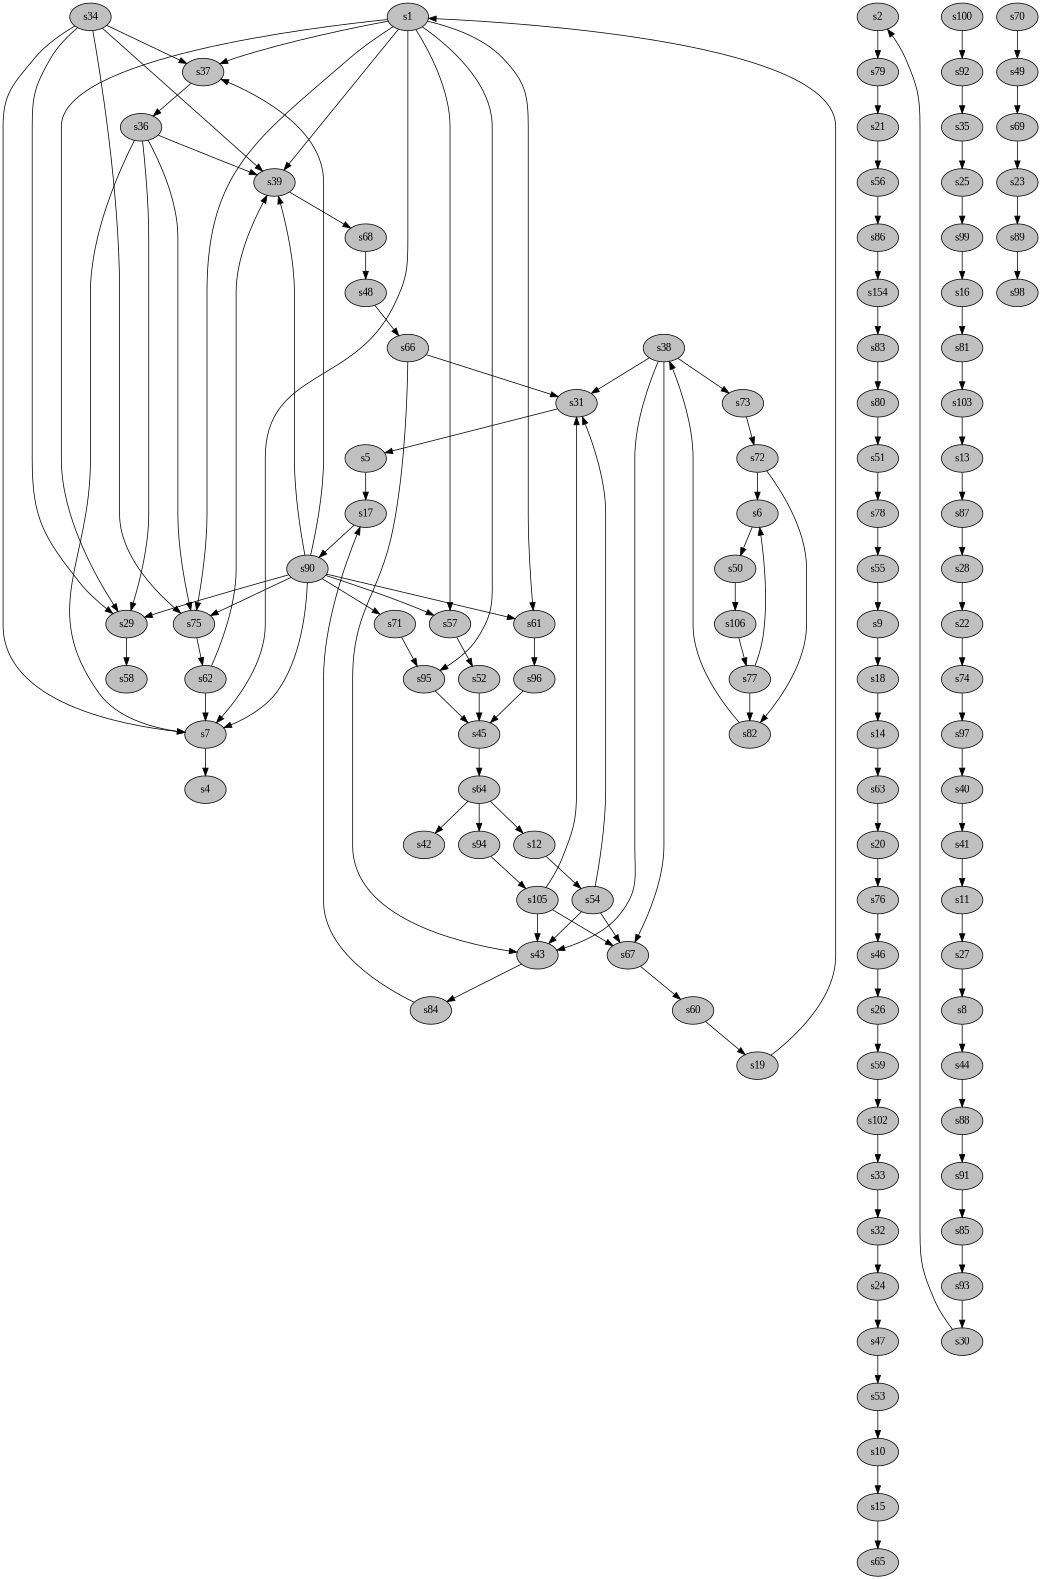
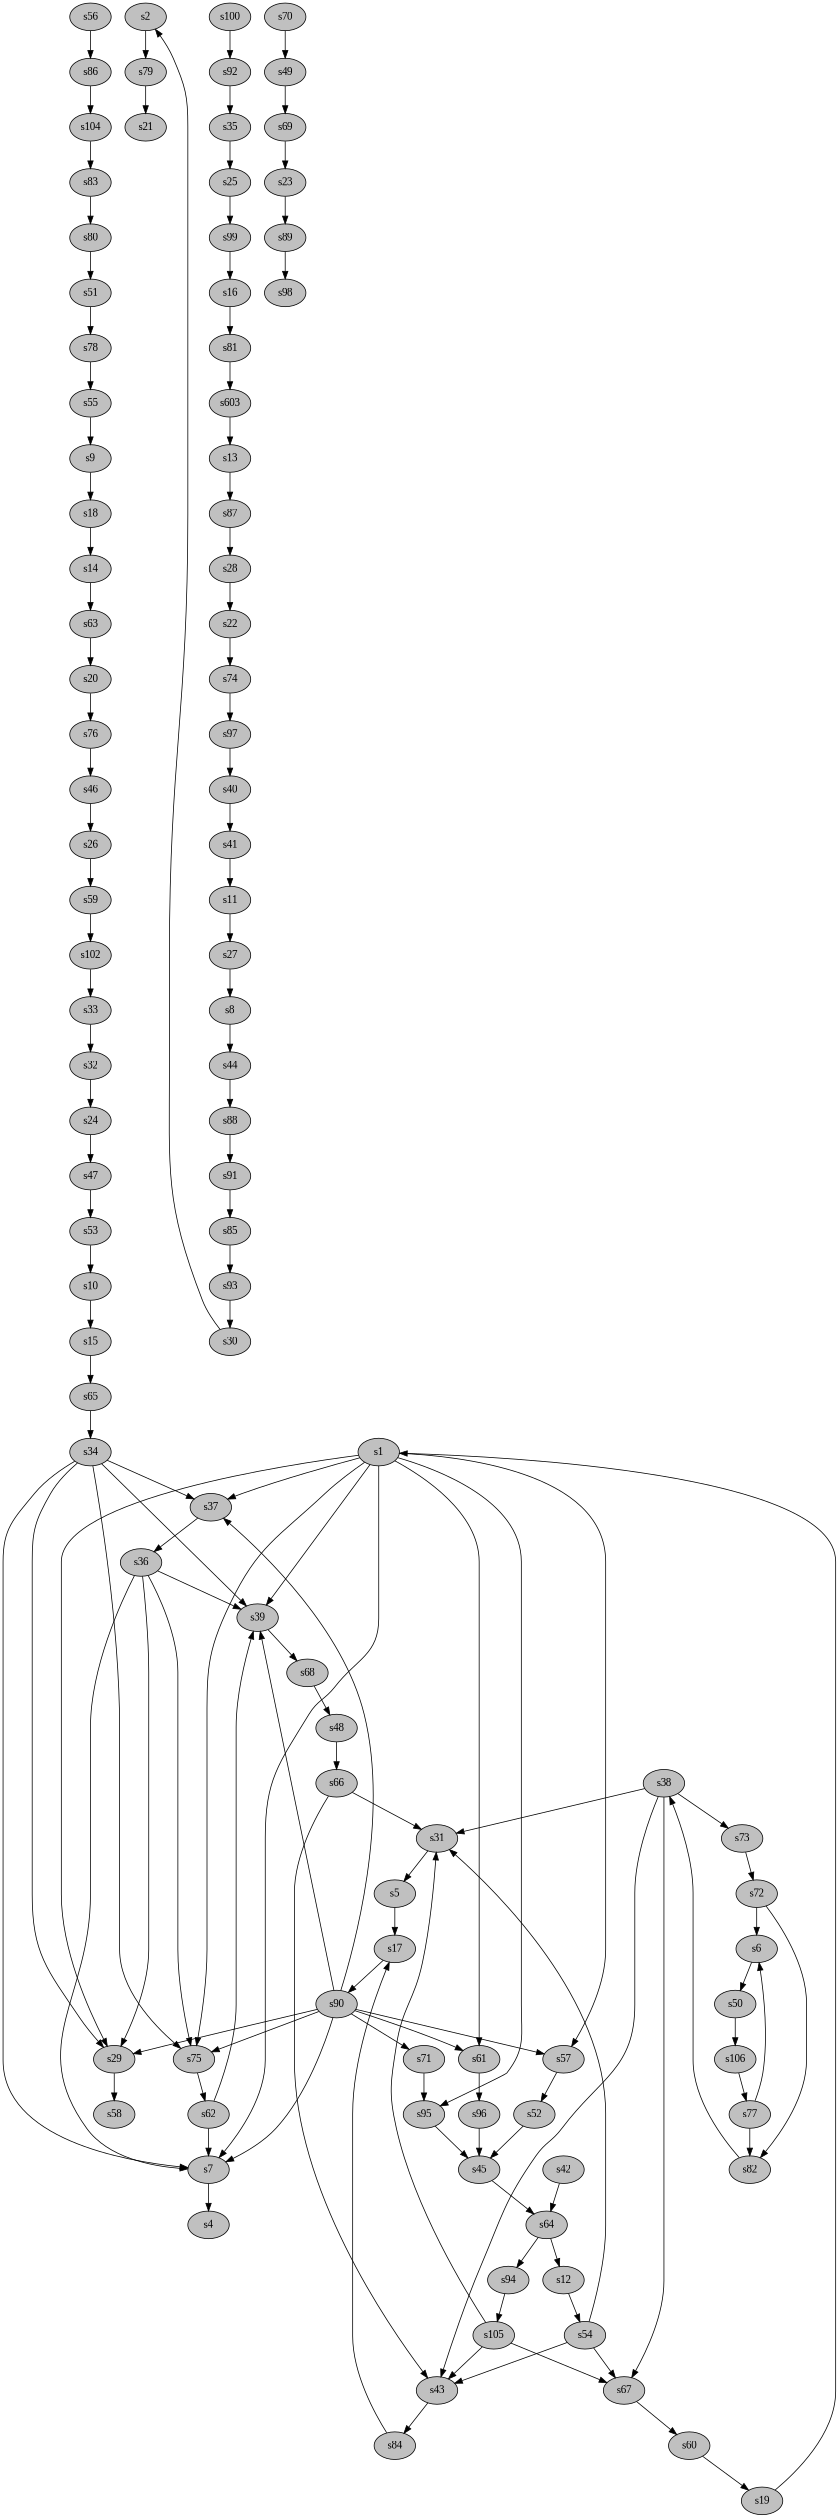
  digraph {
    fontname="Liberation Serif"
    rankdir=TB
    node [fillcolor=gray fontname="Liberation Serif" style=filled]
    edge [fontname="Liberation Serif"]
    s1
    s7
    s29
    s37
    s39
    s57
    s61
    s75
    s95
    s4
    s58
    s36
    s68
    s52
    s96
    s71
    s62
    s2
    s79
    s21
    s82
    s38
    s5
    s17
    s90
    s6
    s50
    s106
    s8
    s44
    s88
    s9
    s18
    s14
    s10
    s15
    s65
    s11
    s27
    s12
    s54
    s31
    s43
    s67
    s13
    s87
    s28
    s63
    s20
    s34
    s16
    s81
-   s103
+   s103 [label=s603]
    s19
    s76
    s46
    s56
    s86
    s22
    s74
    s97
    s23
    s89
    s98
    s24
    s47
    s53
    s25
    s99
    s26
    s59
    s102
    s30
    s32
    s33
    s35
    s73
    s84
    s60
    s72
    s48
    s40
    s41
    s91
    s45
    s64
    s42
    s94
    s66
    s49
    s69
    s77
    s51
    s78
    s55
-   s104 [label=s154]
+   s104
    s105
    s70
    s80
    s83
    s85
    s93
    s92
    s100
    s1 -> s7
    s1 -> s29
    s1 -> s37
    s1 -> s39
    s1 -> s57
    s1 -> s61
    s1 -> s75
    s1 -> s95
    s7 -> s4
    s29 -> s58
    s37 -> s36
    s39 -> s68
    s57 -> s52
    s61 -> s96
    s75 -> s62
    s95 -> s45
    s36 -> s7
    s36 -> s29
    s36 -> s39
    s36 -> s75
    s68 -> s48
    s52 -> s45
    s96 -> s45
    s71 -> s95
    s62 -> s7
    s62 -> s39
    s2 -> s79
    s79 -> s21
-   s21 -> s56
    s82 -> s38
    s38 -> s31
    s38 -> s43
    s38 -> s67
    s38 -> s73
    s5 -> s17
    s17 -> s90
    s90 -> s7
    s90 -> s29
    s90 -> s37
    s90 -> s39
    s90 -> s57
    s90 -> s61
    s90 -> s75
    s90 -> s71
    s6 -> s50
    s50 -> s106
    s106 -> s77
    s8 -> s44
    s44 -> s88
    s88 -> s91
    s9 -> s18
    s18 -> s14
    s14 -> s63
    s10 -> s15
    s15 -> s65
+   s65 -> s34
    s11 -> s27
    s27 -> s8
    s12 -> s54
    s54 -> s31
    s54 -> s43
    s54 -> s67
    s31 -> s5
    s43 -> s84
    s67 -> s60
    s13 -> s87
    s87 -> s28
    s28 -> s22
    s63 -> s20
    s20 -> s76
    s34 -> s7
    s34 -> s29
    s34 -> s37
    s34 -> s39
    s34 -> s75
    s16 -> s81
    s81 -> s103
    s103 -> s13
    s19 -> s1
    s76 -> s46
    s46 -> s26
    s56 -> s86
    s86 -> s104
    s22 -> s74
    s74 -> s97
    s97 -> s40
    s23 -> s89
    s89 -> s98
    s24 -> s47
    s47 -> s53
    s53 -> s10
    s25 -> s99
    s99 -> s16
    s26 -> s59
    s59 -> s102
    s102 -> s33
    s30 -> s2 [constraint=false]
    s32 -> s24
    s33 -> s32
    s35 -> s25
    s73 -> s72
    s84 -> s17
    s60 -> s19
    s72 -> s82
    s72 -> s6
    s48 -> s66
    s40 -> s41
    s41 -> s11
    s91 -> s85
    s45 -> s64
    s64 -> s12
-   s64 -> s42
+   s42 -> s64
    s64 -> s94
    s94 -> s105
    s66 -> s31
    s66 -> s43
    s49 -> s69
    s69 -> s23
    s77 -> s82
    s77 -> s6
    s51 -> s78
    s78 -> s55
    s55 -> s9
    s104 -> s83
    s105 -> s31
    s105 -> s43
    s105 -> s67
    s70 -> s49
    s80 -> s51
    s83 -> s80
    s85 -> s93
    s93 -> s30
    s92 -> s35
    s100 -> s92
  }
